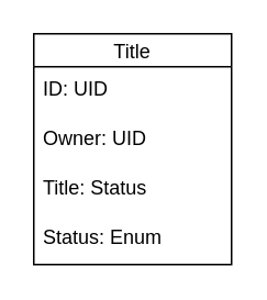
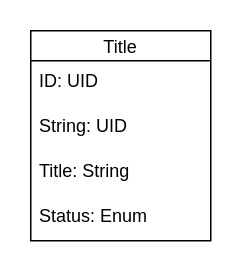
  <mxCell id="0" />
  <mxCell id="1" parent="0" />
  <mxCell id="2" value="Title" style="swimlane;fontStyle=0;childLayout=stackLayout;horizontal=1;startSize=20;fillColor=#ffffff;horizontalStack=0;resizeParent=1;resizeParentMax=0;resizeLast=0;collapsible=0;marginBottom=0;swimlaneFillColor=#ffffff;" vertex="1" parent="1"><mxGeometry x="20" y="20" width="120" height="140" as="geometry" /></mxCell>
  <mxCell id="3" value="ID: UID" style="text;strokeColor=none;fillColor=none;spacingLeft=4;spacingRight=4;overflow=hidden;rotatable=0;points=[[0,0.5],[1,0.5]];portConstraint=eastwest;fontSize=12;" vertex="1" parent="2"><mxGeometry y="20" width="120" height="30" as="geometry" /></mxCell>
- <mxCell id="4" value="Owner: UID" style="text;strokeColor=none;fillColor=none;spacingLeft=4;spacingRight=4;overflow=hidden;rotatable=0;points=[[0,0.5],[1,0.5]];portConstraint=eastwest;fontSize=12;" vertex="1" parent="2"><mxGeometry y="50" width="120" height="30" as="geometry" /></mxCell>
- <mxCell id="5" value="Title: Status" style="text;strokeColor=none;fillColor=none;spacingLeft=4;spacingRight=4;overflow=hidden;rotatable=0;points=[[0,0.5],[1,0.5]];portConstraint=eastwest;fontSize=12;" vertex="1" parent="2"><mxGeometry y="80" width="120" height="30" as="geometry" /></mxCell>
+ <mxCell id="4" value="String: UID" style="text;strokeColor=none;fillColor=none;spacingLeft=4;spacingRight=4;overflow=hidden;rotatable=0;points=[[0,0.5],[1,0.5]];portConstraint=eastwest;fontSize=12;" vertex="1" parent="2"><mxGeometry y="50" width="120" height="30" as="geometry" /></mxCell>
+ <mxCell id="5" value="Title: String" style="text;strokeColor=none;fillColor=none;spacingLeft=4;spacingRight=4;overflow=hidden;rotatable=0;points=[[0,0.5],[1,0.5]];portConstraint=eastwest;fontSize=12;" vertex="1" parent="2"><mxGeometry y="80" width="120" height="30" as="geometry" /></mxCell>
  <mxCell id="6" value="Status: Enum" style="text;strokeColor=none;fillColor=none;spacingLeft=4;spacingRight=4;overflow=hidden;rotatable=0;points=[[0,0.5],[1,0.5]];portConstraint=eastwest;fontSize=12;" vertex="1" parent="2"><mxGeometry y="110" width="120" height="30" as="geometry" /></mxCell>
